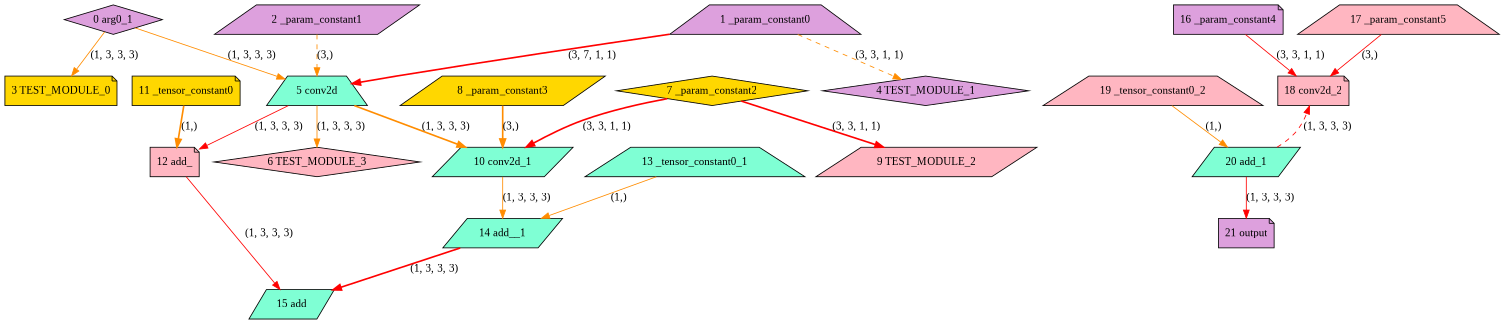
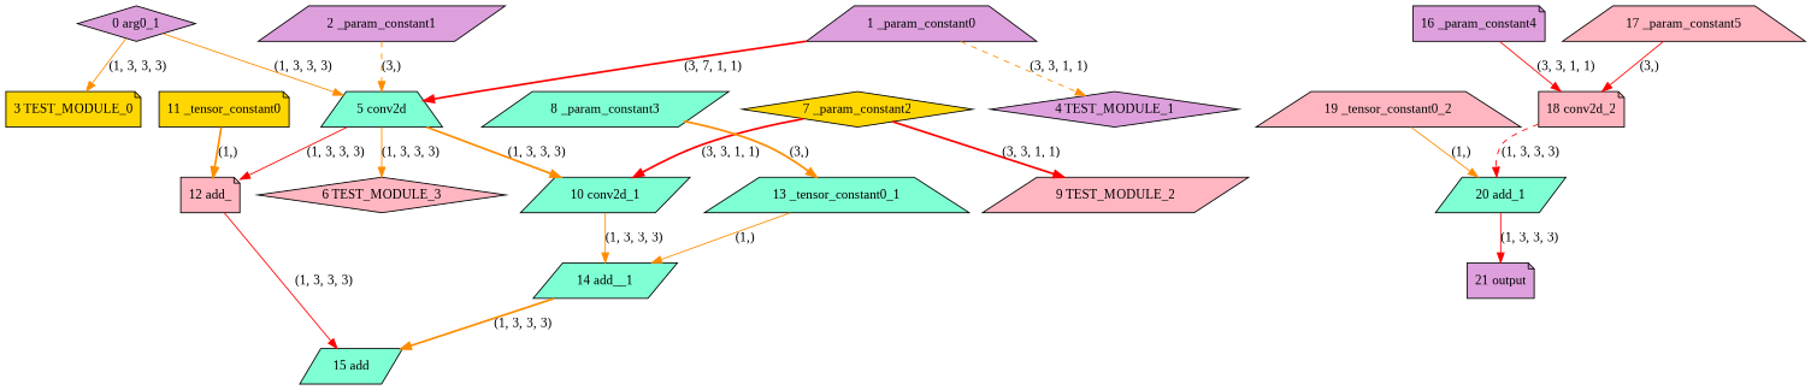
  strict digraph {
    fontname="Liberation Serif"
    node [fillcolor=plum fontname="Liberation Serif" shape=parallelogram style=filled type=get_attr]
    edge [color=darkorange fontname="Liberation Serif" style=solid]
    "0 arg0_1" [shape=diamond type=input]
    "3 TEST_MODULE_0" [fillcolor=gold shape=note type=call_module]
    "5 conv2d" [fillcolor=aquamarine shape=trapezium type=conv2d]
    "6 TEST_MODULE_3" [fillcolor=lightpink shape=diamond type=call_module]
    "10 conv2d_1" [fillcolor=aquamarine type=conv2d]
    "12 add_" [fillcolor=lightpink shape=note type=add_]
    "1 _param_constant0" [shape=trapezium]
    "4 TEST_MODULE_1" [shape=diamond type=call_module]
    "2 _param_constant1"
    "14 add__1" [fillcolor=aquamarine type=add_]
    "15 add" [fillcolor=aquamarine type=add]
    "7 _param_constant2" [fillcolor=gold shape=diamond]
    "9 TEST_MODULE_2" [fillcolor=lightpink type=call_module]
-   "8 _param_constant3" [fillcolor=gold]
+   "8 _param_constant3" [fillcolor=aquamarine]
    "11 _tensor_constant0" [fillcolor=gold shape=note]
    "13 _tensor_constant0_1" [fillcolor=aquamarine shape=trapezium]
    "18 conv2d_2" [fillcolor=lightpink shape=note type=conv2d]
    "20 add_1" [fillcolor=aquamarine type=add]
    "16 _param_constant4" [shape=note]
    "17 _param_constant5" [fillcolor=lightpink shape=trapezium]
    "21 output" [shape=note type=output]
    "19 _tensor_constant0_2" [fillcolor=lightpink shape=trapezium]
    "0 arg0_1" -> "3 TEST_MODULE_0" [label="(1, 3, 3, 3)"]
    "0 arg0_1" -> "5 conv2d" [label="(1, 3, 3, 3)"]
    "5 conv2d" -> "6 TEST_MODULE_3" [label="(1, 3, 3, 3)"]
    "5 conv2d" -> "10 conv2d_1" [label="(1, 3, 3, 3)" style=bold]
    "5 conv2d" -> "12 add_" [color=red label="(1, 3, 3, 3)"]
    "10 conv2d_1" -> "14 add__1" [label="(1, 3, 3, 3)"]
    "12 add_" -> "15 add" [color=red label="(1, 3, 3, 3)"]
    "1 _param_constant0" -> "5 conv2d" [color=red label="(3, 7, 1, 1)" style=bold]
    "1 _param_constant0" -> "4 TEST_MODULE_1" [label="(3, 3, 1, 1)" style=dashed]
    "2 _param_constant1" -> "5 conv2d" [label="(3,)" style=dashed]
-   "14 add__1" -> "15 add" [color=red label="(1, 3, 3, 3)" style=bold]
+   "14 add__1" -> "15 add" [label="(1, 3, 3, 3)" style=bold]
    "7 _param_constant2" -> "10 conv2d_1" [color=red label="(3, 3, 1, 1)" style=bold]
    "7 _param_constant2" -> "9 TEST_MODULE_2" [color=red label="(3, 3, 1, 1)" style=bold]
-   "8 _param_constant3" -> "10 conv2d_1" [label="(3,)" style=bold]
+   "8 _param_constant3" -> "13 _tensor_constant0_1" [label="(3,)" style=bold]
    "11 _tensor_constant0" -> "12 add_" [label="(1,)" style=bold]
    "13 _tensor_constant0_1" -> "14 add__1" [label="(1,)"]
-   "20 add_1" -> "18 conv2d_2" [color=red label="(1, 3, 3, 3)" style=dashed]
+   "18 conv2d_2" -> "20 add_1" [color=red label="(1, 3, 3, 3)" style=dashed]
    "20 add_1" -> "21 output" [color=red label="(1, 3, 3, 3)"]
    "16 _param_constant4" -> "18 conv2d_2" [color=red label="(3, 3, 1, 1)"]
    "17 _param_constant5" -> "18 conv2d_2" [color=red label="(3,)"]
    "19 _tensor_constant0_2" -> "20 add_1" [label="(1,)"]
  }
